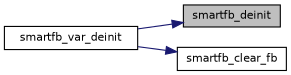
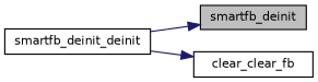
  digraph {
    rankdir=LR
    node [color=black fontname=Helvetica fontsize=10 shape=record]
    edge [color=midnightblue fontname=Helvetica fontsize=10 labelfontname=Helvetica labelfontsize=10 style=solid]
    n1 [fillcolor=grey75 fontcolor=black height=0.2 label=smartfb_deinit style=filled width=0.4]
-   n2 [height=0.2 label=smartfb_var_deinit width=0.4]
-   n3 [height=0.2 label=smartfb_clear_fb width=0.4]
+   n2 [height=0.2 label=smartfb_deinit_deinit width=0.4]
+   n3 [height=0.2 label=clear_clear_fb width=0.4]
    n2 -> n1
    n2 -> n3
  }
